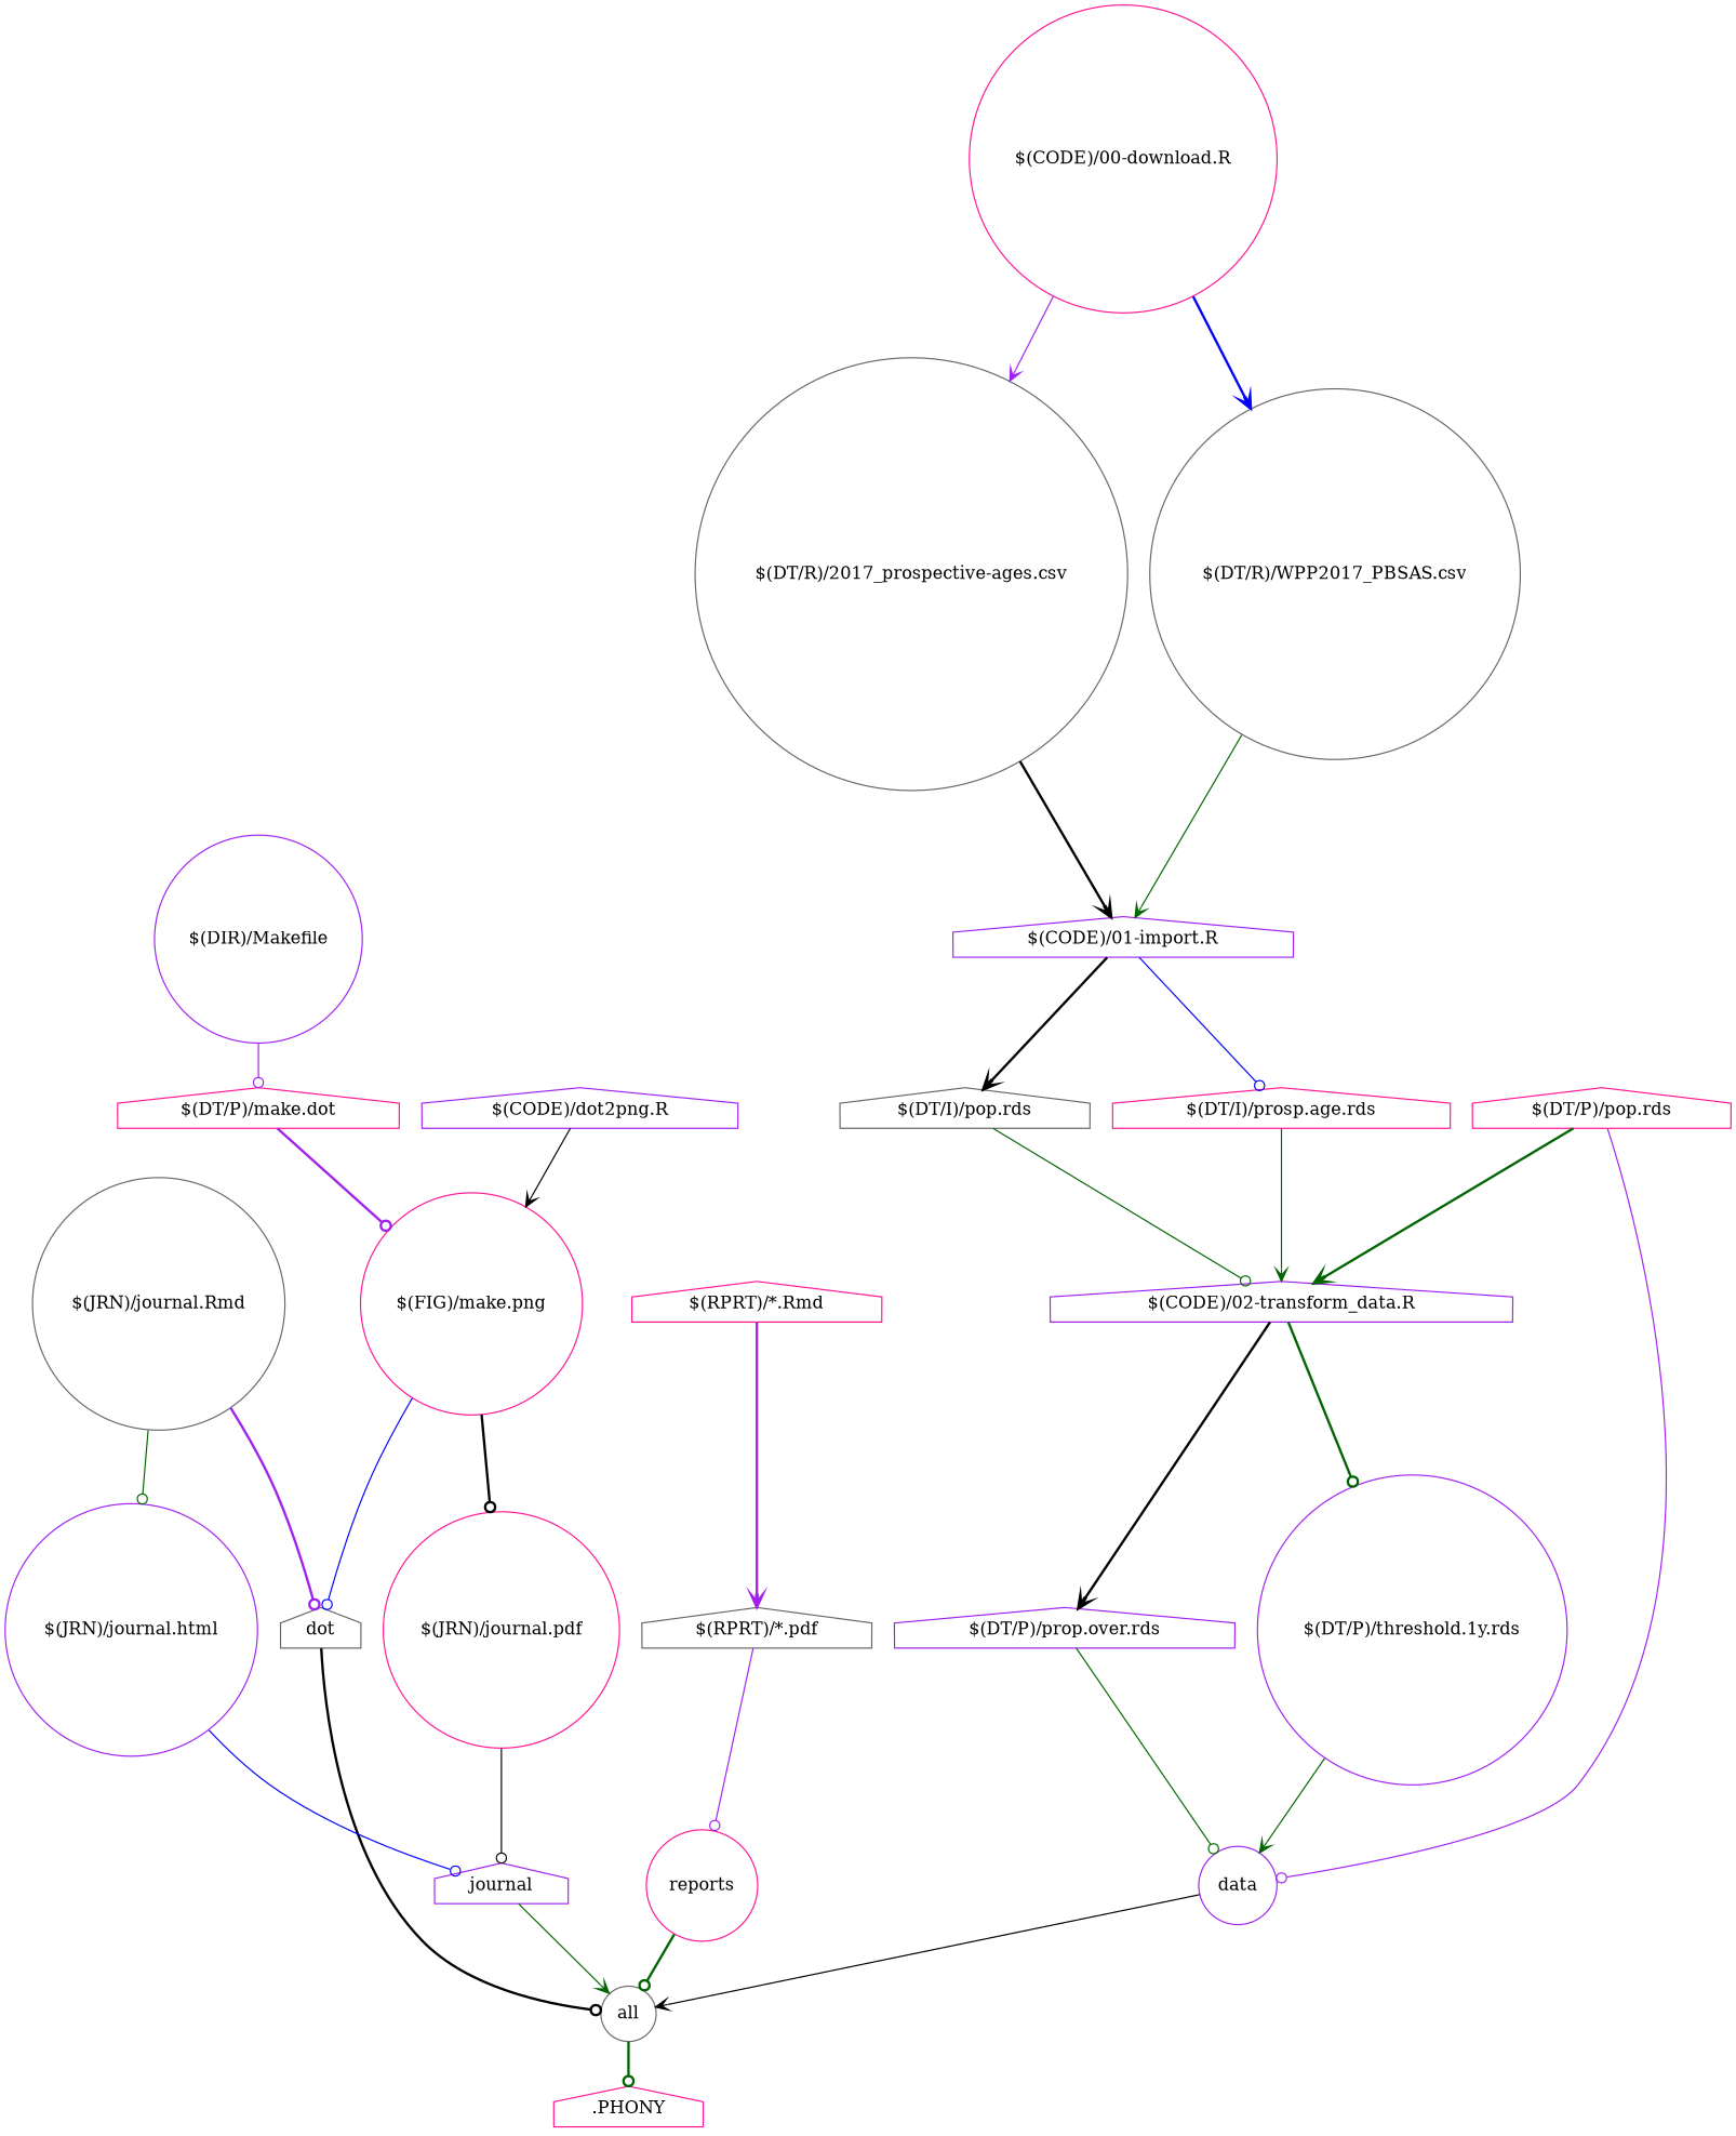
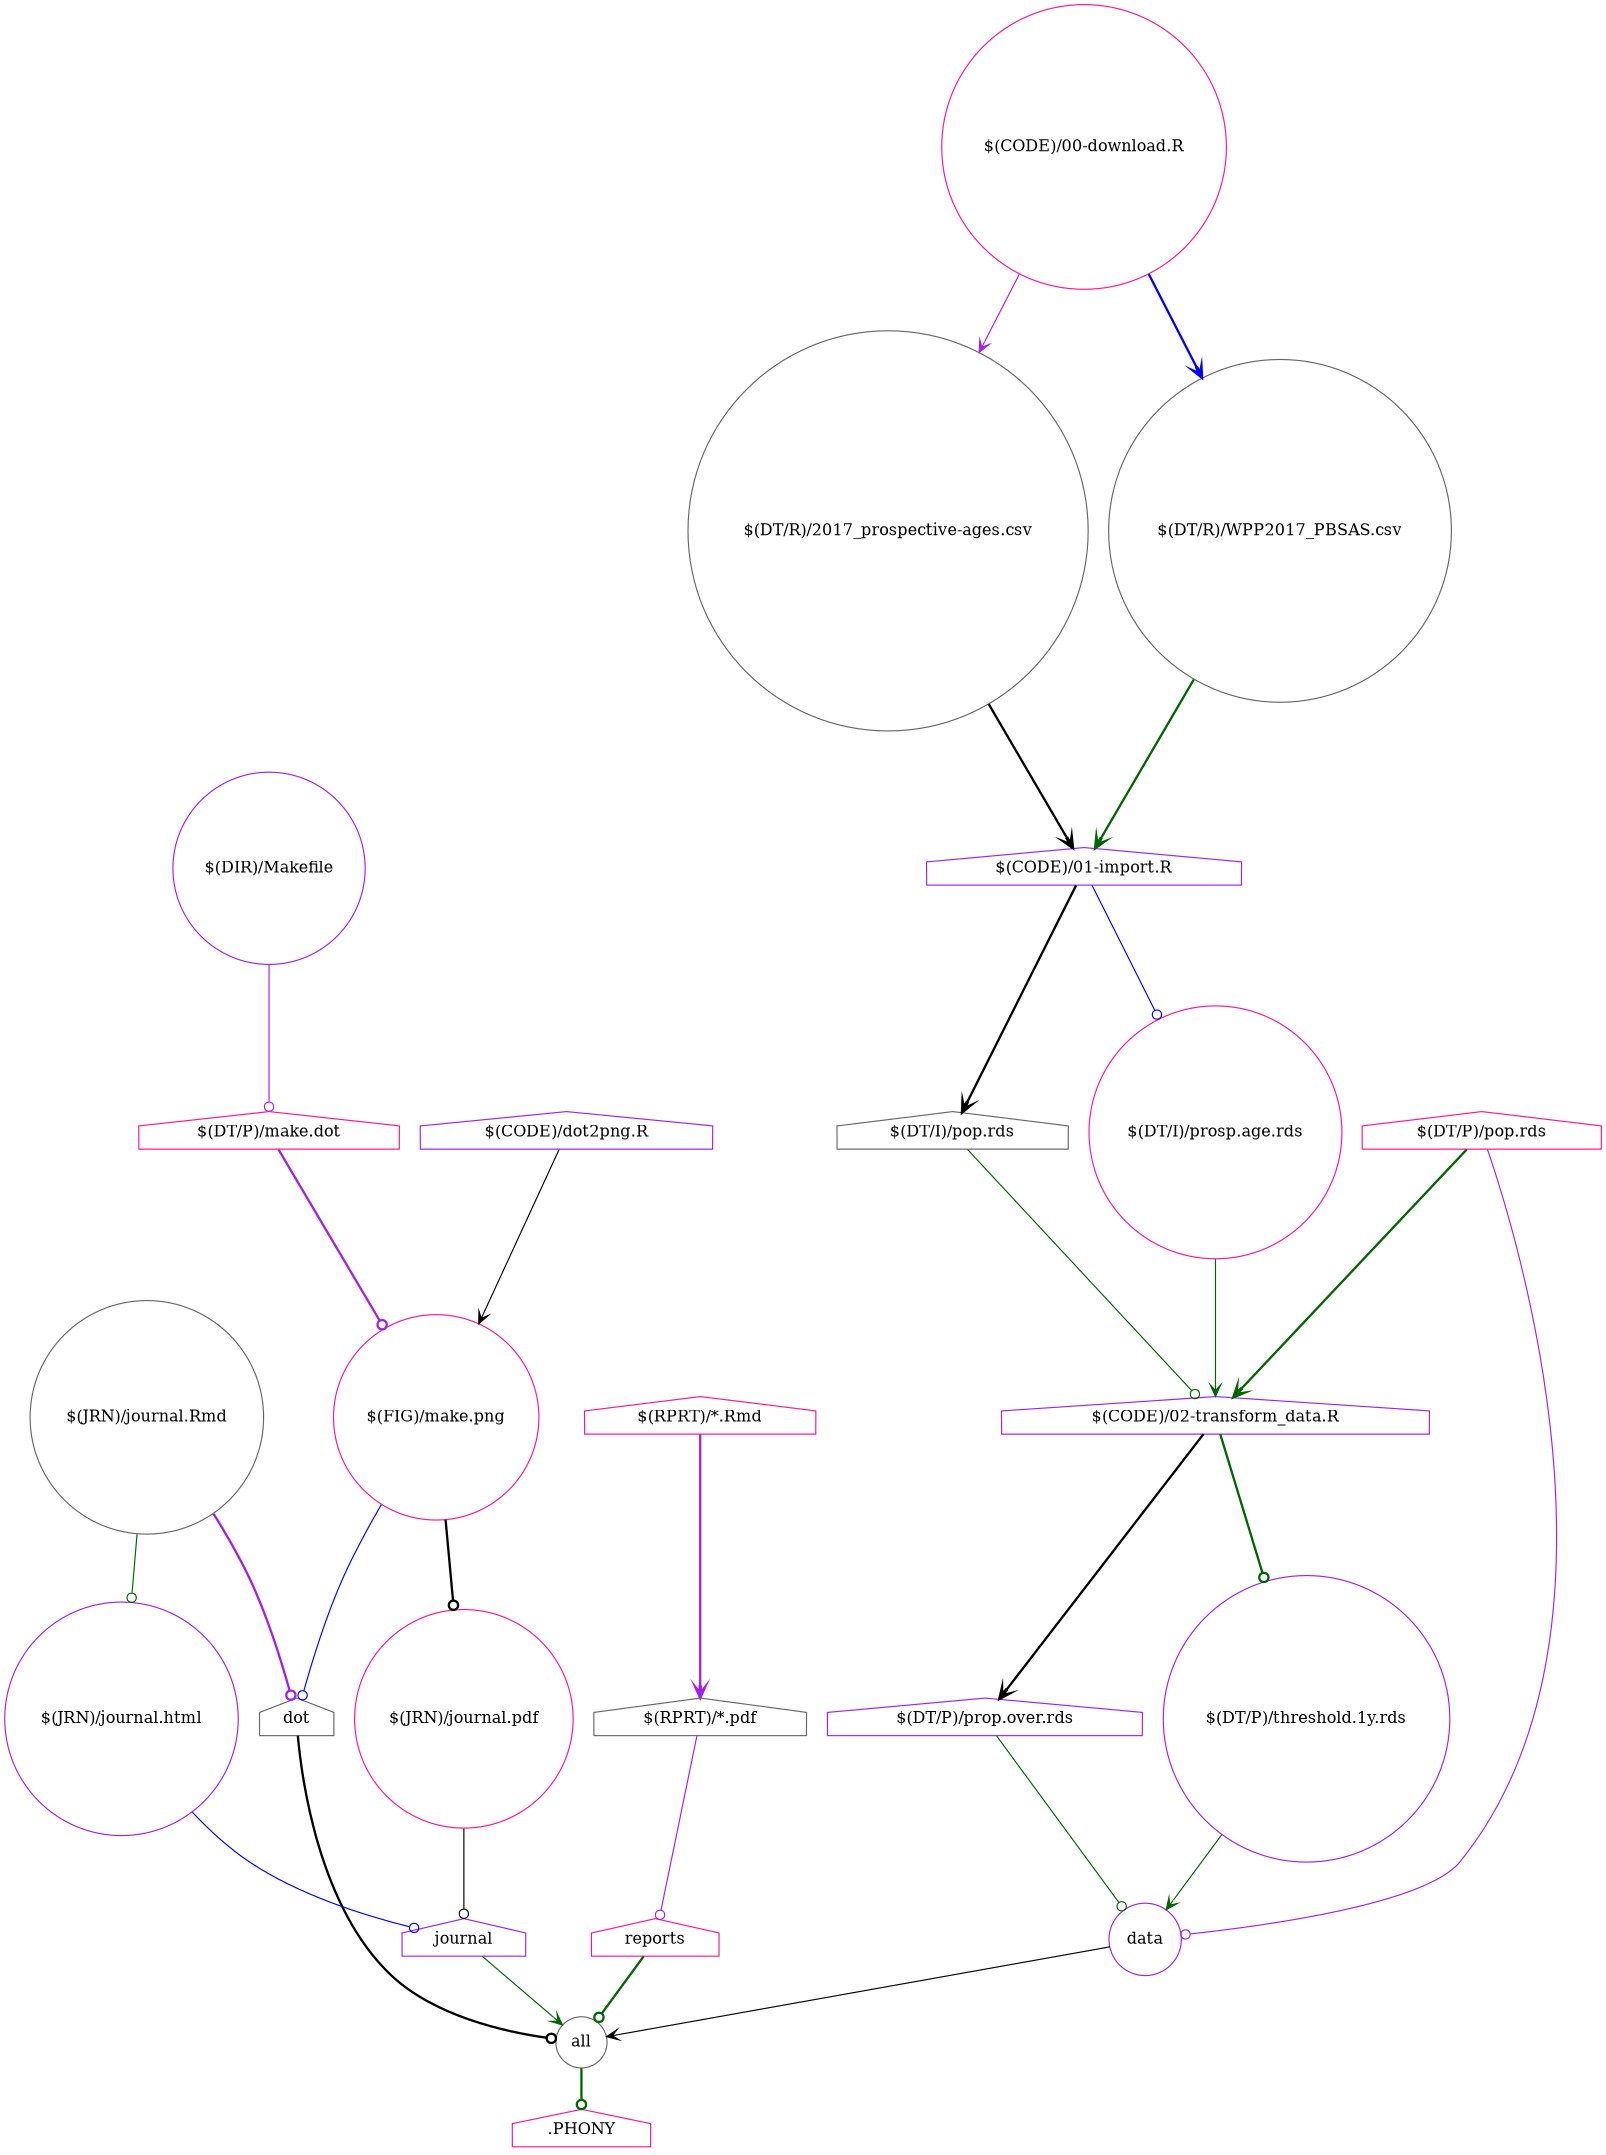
  digraph {
    rankdir=TB
    node [color=deeppink shape=house]
    edge [arrowhead=odot color=darkgreen style=solid]
    all [color=gray40 shape=circle]
    ".PHONY"
    journal [color=purple]
    dot [color=gray40]
-   reports [shape=circle]
+   reports
    data [color=purple shape=circle]
    "$(FIG)/make.png" [shape=circle]
    "$(JRN)/journal.pdf" [shape=circle]
    "$(CODE)/dot2png.R" [color=purple]
    "$(DT/P)/make.dot"
    "$(DIR)/Makefile" [color=purple shape=circle]
    "$(RPRT)/*.pdf" [color=gray40]
    "$(RPRT)/*.Rmd"
    "$(JRN)/journal.html" [color=purple shape=circle]
    "$(JRN)/journal.Rmd" [color=gray40 shape=circle]
    "$(DT/P)/pop.rds"
    "$(CODE)/02-transform_data.R" [color=purple]
    "$(DT/P)/prop.over.rds" [color=purple]
    "$(DT/P)/threshold.1y.rds" [color=purple shape=circle]
    "$(DT/I)/pop.rds" [color=gray40]
-   "$(DT/I)/prosp.age.rds"
+   "$(DT/I)/prosp.age.rds" [shape=circle]
    "$(CODE)/01-import.R" [color=purple]
    "$(DT/R)/2017_prospective-ages.csv" [color=gray40 shape=circle]
    "$(DT/R)/WPP2017_PBSAS.csv" [color=gray40 shape=circle]
    "$(CODE)/00-download.R" [shape=circle]
    all -> ".PHONY" [style=bold]
    journal -> all [arrowhead=vee]
    dot -> all [color=black style=bold]
    reports -> all [style=bold]
    data -> all [arrowhead=vee color=black]
    "$(FIG)/make.png" -> dot [color=blue]
    "$(FIG)/make.png" -> "$(JRN)/journal.pdf" [color=black style=bold]
    "$(JRN)/journal.pdf" -> journal [color=black]
    "$(CODE)/dot2png.R" -> "$(FIG)/make.png" [arrowhead=vee color=black]
    "$(DT/P)/make.dot" -> "$(FIG)/make.png" [color=purple style=bold]
    "$(DIR)/Makefile" -> "$(DT/P)/make.dot" [color=purple]
    "$(RPRT)/*.pdf" -> reports [color=purple]
    "$(RPRT)/*.Rmd" -> "$(RPRT)/*.pdf" [arrowhead=vee color=purple style=bold]
    "$(JRN)/journal.html" -> journal [color=blue]
    "$(JRN)/journal.Rmd" -> dot [color=purple style=bold]
    "$(JRN)/journal.Rmd" -> "$(JRN)/journal.html"
    "$(DT/P)/pop.rds" -> data [color=purple]
    "$(DT/P)/pop.rds" -> "$(CODE)/02-transform_data.R" [arrowhead=vee style=bold]
    "$(CODE)/02-transform_data.R" -> "$(DT/P)/prop.over.rds" [arrowhead=vee color=black style=bold]
    "$(CODE)/02-transform_data.R" -> "$(DT/P)/threshold.1y.rds" [style=bold]
    "$(DT/P)/prop.over.rds" -> data
    "$(DT/P)/threshold.1y.rds" -> data [arrowhead=vee]
    "$(DT/I)/pop.rds" -> "$(CODE)/02-transform_data.R"
    "$(DT/I)/prosp.age.rds" -> "$(CODE)/02-transform_data.R" [arrowhead=vee]
    "$(CODE)/01-import.R" -> "$(DT/I)/pop.rds" [arrowhead=vee color=black style=bold]
    "$(CODE)/01-import.R" -> "$(DT/I)/prosp.age.rds" [color=blue]
    "$(DT/R)/2017_prospective-ages.csv" -> "$(CODE)/01-import.R" [arrowhead=vee color=black style=bold]
-   "$(DT/R)/WPP2017_PBSAS.csv" -> "$(CODE)/01-import.R" [arrowhead=vee]
+   "$(DT/R)/WPP2017_PBSAS.csv" -> "$(CODE)/01-import.R" [arrowhead=vee style=bold]
    "$(CODE)/00-download.R" -> "$(DT/R)/2017_prospective-ages.csv" [arrowhead=vee color=purple]
    "$(CODE)/00-download.R" -> "$(DT/R)/WPP2017_PBSAS.csv" [arrowhead=vee color=blue style=bold]
  }
